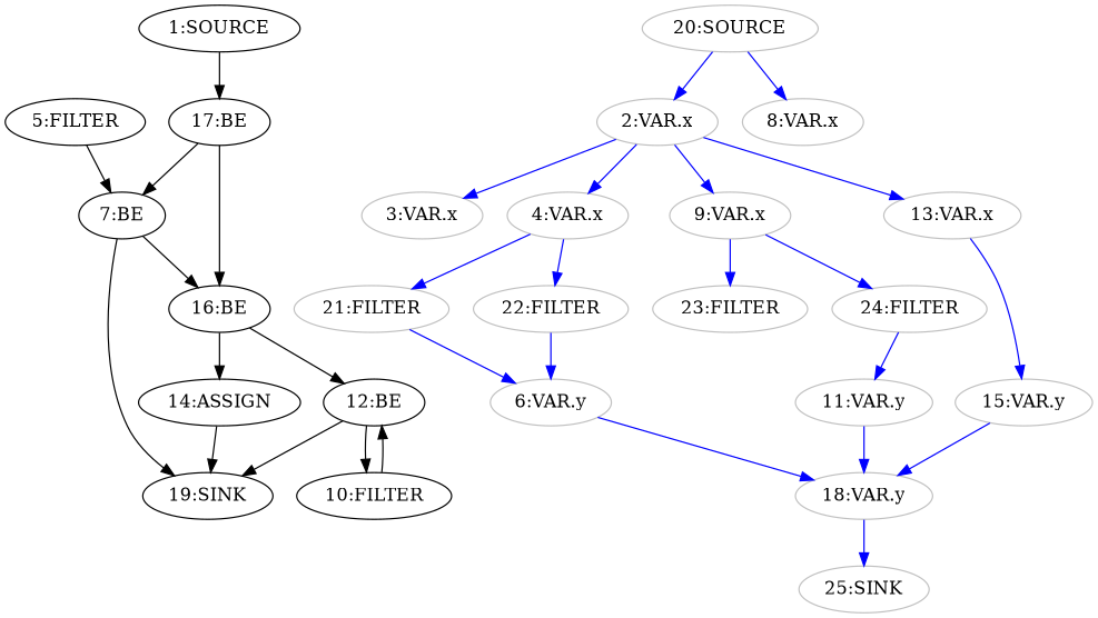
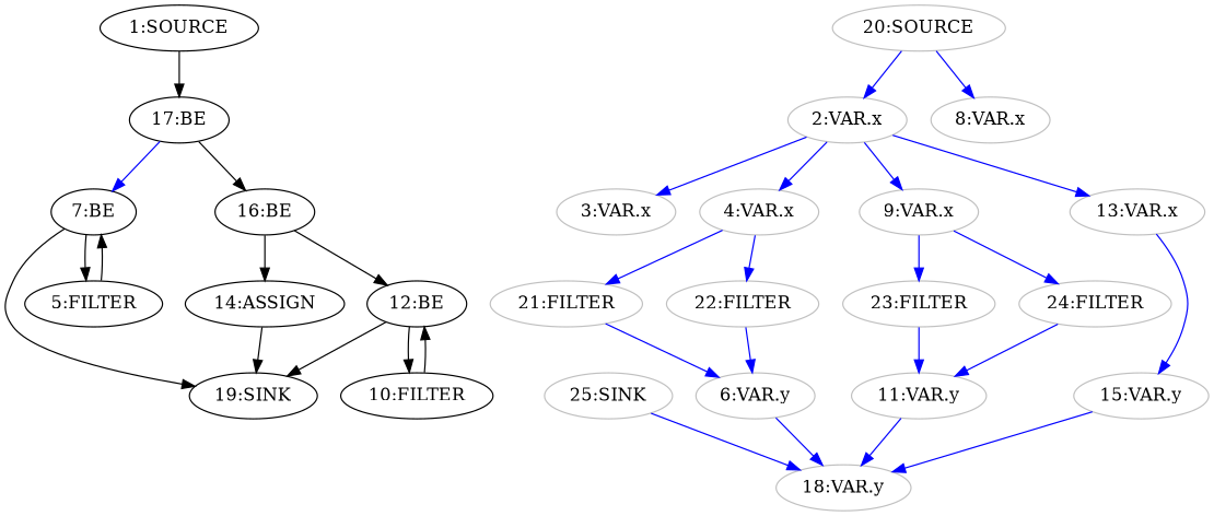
  digraph {
    node [color=grey]
    edge [color=blue]
    n1 [label="14:ASSIGN" color=""]
    n2 [label="19:SINK" color=""]
    n3 [label="7:BE" color=""]
    n4 [label="5:FILTER" color=""]
    n5 [label="12:BE" color=""]
    n6 [label="10:FILTER" color=""]
    n7 [label="17:BE" color=""]
    n8 [label="16:BE" color=""]
    n9 [label="1:SOURCE" color=""]
    n10 [label="2:VAR.x"]
    n11 [label="3:VAR.x"]
    n12 [label="4:VAR.x"]
    n13 [label="9:VAR.x"]
    n14 [label="13:VAR.x"]
    n15 [label="21:FILTER"]
    n16 [label="22:FILTER"]
    n17 [label="8:VAR.x"]
    n18 [label="23:FILTER"]
    n19 [label="24:FILTER"]
    n20 [label="15:VAR.y"]
    n21 [label="6:VAR.y"]
    n22 [label="18:VAR.y"]
    n23 [label="25:SINK"]
    n24 [label="11:VAR.y"]
    n25 [label="20:SOURCE"]
    n1 -> n2 [color=black]
    n3 -> n2 [color=black]
-   n3 -> n8 [color=black]
+   n3 -> n4 [color=black]
    n4 -> n3 [color=black]
    n5 -> n2 [color=black]
    n5 -> n6 [color=black]
    n6 -> n5 [color=black]
-   n7 -> n3 [color=black]
+   n7 -> n3
    n7 -> n8 [color=black]
    n8 -> n1 [color=black]
    n8 -> n5 [color=black]
    n9 -> n7 [color=black]
    n10 -> n11
    n10 -> n12
    n10 -> n13
    n10 -> n14
    n12 -> n15
    n12 -> n16
    n13 -> n18
    n13 -> n19
    n14 -> n20
    n15 -> n21
    n16 -> n21
+   n18 -> n24
    n19 -> n24
    n20 -> n22
    n21 -> n22
-   n22 -> n23
+   n23 -> n22
    n24 -> n22
    n25 -> n10
    n25 -> n17
  }
